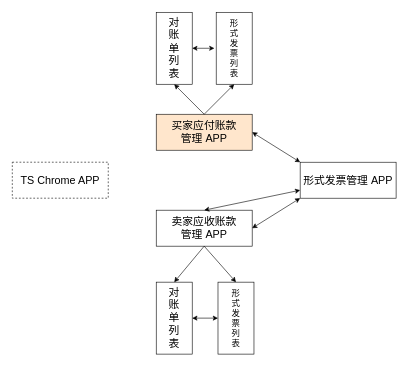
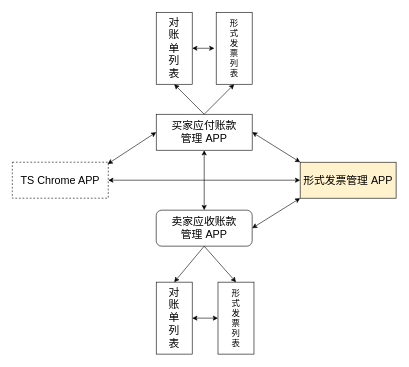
  <mxCell id="0" />
  <mxCell id="1" parent="0" />
  <mxCell id="2" value="&lt;font style=&quot;font-size: 18px&quot;&gt;TS Chrome APP&lt;/font&gt;" style="rounded=0;whiteSpace=wrap;html=1;dashed=1;" parent="1" vertex="1"><mxGeometry x="20" y="270" width="160" height="60" as="geometry" /></mxCell>
- <mxCell id="3" value="&lt;font style=&quot;font-size: 18px&quot;&gt;买家应付账款&lt;br&gt;管理 APP&lt;/font&gt;" style="rounded=0;whiteSpace=wrap;html=1;fillColor=#ffe6cc;" parent="1" vertex="1"><mxGeometry x="260" y="190" width="160" height="60" as="geometry" /></mxCell>
- <mxCell id="4" value="&lt;font style=&quot;font-size: 18px&quot;&gt;卖家应收账款&lt;br&gt;管理 APP&lt;/font&gt;" style="rounded=0;whiteSpace=wrap;html=1;" parent="1" vertex="1"><mxGeometry x="260" y="350" width="160" height="60" as="geometry" /></mxCell>
- <mxCell id="5" value="&lt;font style=&quot;font-size: 18px&quot;&gt;形式发票管理 APP&lt;/font&gt;" style="rounded=0;whiteSpace=wrap;html=1;" parent="1" vertex="1"><mxGeometry x="500" y="270" width="160" height="60" as="geometry" /></mxCell>
+ <mxCell id="3" value="&lt;font style=&quot;font-size: 18px&quot;&gt;买家应付账款&lt;br&gt;管理 APP&lt;/font&gt;" style="rounded=0;whiteSpace=wrap;html=1;" parent="1" vertex="1"><mxGeometry x="260" y="190" width="160" height="60" as="geometry" /></mxCell>
+ <mxCell id="4" value="&lt;font style=&quot;font-size: 18px&quot;&gt;卖家应收账款&lt;br&gt;管理 APP&lt;/font&gt;" style="whiteSpace=wrap;html=1;rounded=1;" parent="1" vertex="1"><mxGeometry x="260" y="350" width="160" height="60" as="geometry" /></mxCell>
+ <mxCell id="5" value="&lt;font style=&quot;font-size: 18px&quot;&gt;形式发票管理 APP&lt;/font&gt;" style="rounded=0;whiteSpace=wrap;html=1;fillColor=#fff2cc;" parent="1" vertex="1"><mxGeometry x="500" y="270" width="160" height="60" as="geometry" /></mxCell>
+ <mxCell id="6" value="" style="endArrow=classic;startArrow=classic;html=1;entryX=0;entryY=0.5;entryDx=0;entryDy=0;exitX=0.994;exitY=0.05;exitDx=0;exitDy=0;exitPerimeter=0;" parent="1" source="2" target="3" edge="1"><mxGeometry width="50" height="50" relative="1" as="geometry"><mxPoint x="200" y="300" as="sourcePoint" /><mxPoint x="250" y="250" as="targetPoint" /></mxGeometry></mxCell>
  <mxCell id="7" value="" style="endArrow=classic;startArrow=classic;html=1;exitX=1;exitY=0.5;exitDx=0;exitDy=0;" parent="1" source="3" edge="1"><mxGeometry width="50" height="50" relative="1" as="geometry"><mxPoint x="490" y="250" as="sourcePoint" /><mxPoint x="500" y="270" as="targetPoint" /></mxGeometry></mxCell>
  <mxCell id="8" value="" style="endArrow=classic;startArrow=classic;html=1;exitX=1;exitY=0.5;exitDx=0;exitDy=0;" parent="1" source="4" edge="1"><mxGeometry width="50" height="50" relative="1" as="geometry"><mxPoint x="470" y="430" as="sourcePoint" /><mxPoint x="500" y="330" as="targetPoint" /></mxGeometry></mxCell>
+ <mxCell id="9" value="" style="endArrow=classic;startArrow=classic;html=1;entryX=0;entryY=0.5;entryDx=0;entryDy=0;exitX=1;exitY=0.5;exitDx=0;exitDy=0;" parent="1" source="2" target="5" edge="1"><mxGeometry width="50" height="50" relative="1" as="geometry"><mxPoint x="300" y="330" as="sourcePoint" /><mxPoint x="350" y="280" as="targetPoint" /></mxGeometry></mxCell>
  <mxCell id="10" value="" style="text;html=1;strokeColor=#000000;fillColor=#ffffff;align=center;verticalAlign=middle;whiteSpace=wrap;rounded=0;fontFamily=Helvetica;fontSize=12;fontColor=#000000;direction=south;" parent="1" vertex="1"><mxGeometry x="260" y="470" width="60" height="120" as="geometry" /></mxCell>
  <mxCell id="11" value="&lt;font style=&quot;font-size: 18px&quot;&gt;对账单列表&lt;/font&gt;" style="text;html=1;strokeColor=none;fillColor=none;align=center;verticalAlign=middle;whiteSpace=wrap;rounded=0;" parent="1" vertex="1"><mxGeometry x="280" y="500" width="20" height="60" as="geometry" /></mxCell>
  <mxCell id="12" value="" style="text;html=1;strokeColor=#000000;fillColor=#ffffff;align=center;verticalAlign=middle;whiteSpace=wrap;rounded=0;fontFamily=Helvetica;fontSize=12;fontColor=#000000;direction=south;" parent="1" vertex="1"><mxGeometry x="363" y="470" width="60" height="120" as="geometry" /></mxCell>
  <mxCell id="13" value="&lt;font style=&quot;font-size: 14px&quot;&gt;形式发票列表&lt;/font&gt;" style="text;html=1;strokeColor=none;fillColor=none;align=center;verticalAlign=middle;whiteSpace=wrap;rounded=0;" parent="1" vertex="1"><mxGeometry x="383" y="510" width="20" height="40" as="geometry" /></mxCell>
  <mxCell id="14" value="" style="endArrow=classic;html=1;exitX=0.5;exitY=1;exitDx=0;exitDy=0;entryX=0;entryY=0.5;entryDx=0;entryDy=0;" parent="1" source="4" target="10" edge="1"><mxGeometry width="50" height="50" relative="1" as="geometry"><mxPoint x="330" y="410" as="sourcePoint" /><mxPoint x="280" y="460" as="targetPoint" /></mxGeometry></mxCell>
  <mxCell id="15" value="" style="endArrow=classic;html=1;exitX=0.5;exitY=1;exitDx=0;exitDy=0;entryX=0;entryY=0.5;entryDx=0;entryDy=0;" parent="1" source="4" target="12" edge="1"><mxGeometry width="50" height="50" relative="1" as="geometry"><mxPoint x="390" y="410" as="sourcePoint" /><mxPoint x="340" y="460" as="targetPoint" /></mxGeometry></mxCell>
  <mxCell id="16" value="" style="endArrow=classic;startArrow=classic;html=1;exitX=0.5;exitY=0;exitDx=0;exitDy=0;entryX=0.5;entryY=1;entryDx=0;entryDy=0;" parent="1" source="10" target="12" edge="1"><mxGeometry width="50" height="50" relative="1" as="geometry"><mxPoint x="330" y="590" as="sourcePoint" /><mxPoint x="357" y="550" as="targetPoint" /></mxGeometry></mxCell>
  <mxCell id="17" value="" style="text;html=1;strokeColor=#000000;fillColor=#ffffff;align=center;verticalAlign=middle;whiteSpace=wrap;rounded=0;fontFamily=Helvetica;fontSize=12;fontColor=#000000;direction=south;" parent="1" vertex="1"><mxGeometry x="260" y="20" width="60" height="120" as="geometry" /></mxCell>
  <mxCell id="18" value="&lt;font style=&quot;font-size: 18px&quot;&gt;对账单列表&lt;/font&gt;" style="text;html=1;strokeColor=none;fillColor=none;align=center;verticalAlign=middle;whiteSpace=wrap;rounded=0;" parent="1" vertex="1"><mxGeometry x="280" y="50" width="20" height="60" as="geometry" /></mxCell>
  <mxCell id="19" value="" style="text;html=1;strokeColor=#000000;fillColor=#ffffff;align=center;verticalAlign=middle;whiteSpace=wrap;rounded=0;fontFamily=Helvetica;fontSize=12;fontColor=#000000;direction=south;" parent="1" vertex="1"><mxGeometry x="360" y="20" width="60" height="120" as="geometry" /></mxCell>
  <mxCell id="20" value="&lt;font style=&quot;font-size: 14px&quot;&gt;形式发票列表&lt;/font&gt;" style="text;html=1;strokeColor=none;fillColor=none;align=center;verticalAlign=middle;whiteSpace=wrap;rounded=0;" parent="1" vertex="1"><mxGeometry x="380" y="60" width="20" height="40" as="geometry" /></mxCell>
  <mxCell id="21" value="" style="endArrow=classic;startArrow=classic;html=1;exitX=0.5;exitY=0;exitDx=0;exitDy=0;" parent="1" source="17" edge="1"><mxGeometry width="50" height="50" relative="1" as="geometry"><mxPoint x="330" y="120" as="sourcePoint" /><mxPoint x="357" y="80" as="targetPoint" /></mxGeometry></mxCell>
  <mxCell id="22" value="" style="endArrow=classic;html=1;entryX=1;entryY=0.5;entryDx=0;entryDy=0;exitX=0.5;exitY=0;exitDx=0;exitDy=0;" parent="1" source="3" target="17" edge="1"><mxGeometry width="50" height="50" relative="1" as="geometry"><mxPoint x="290" y="190" as="sourcePoint" /><mxPoint x="340" y="140" as="targetPoint" /></mxGeometry></mxCell>
  <mxCell id="23" value="" style="endArrow=classic;html=1;entryX=1;entryY=0.5;entryDx=0;entryDy=0;exitX=0.5;exitY=0;exitDx=0;exitDy=0;" parent="1" source="3" target="19" edge="1"><mxGeometry width="50" height="50" relative="1" as="geometry"><mxPoint x="360" y="210" as="sourcePoint" /><mxPoint x="410" y="160" as="targetPoint" /></mxGeometry></mxCell>
- <mxCell id="24" value="" style="endArrow=classic;startArrow=classic;html=1;exitX=0.5;exitY=0;exitDx=0;exitDy=0;" edge="1" parent="1" source="4" target="5"><mxGeometry width="50" height="50" relative="1" as="geometry"><mxPoint x="330" y="300" as="sourcePoint" /><mxPoint x="380" y="250" as="targetPoint" /></mxGeometry></mxCell>
+ <mxCell id="24" value="" style="endArrow=classic;startArrow=classic;html=1;entryX=0.5;entryY=1;entryDx=0;entryDy=0;exitX=0.5;exitY=0;exitDx=0;exitDy=0;" edge="1" parent="1" source="4" target="3"><mxGeometry width="50" height="50" relative="1" as="geometry"><mxPoint x="330" y="300" as="sourcePoint" /><mxPoint x="380" y="250" as="targetPoint" /></mxGeometry></mxCell>
